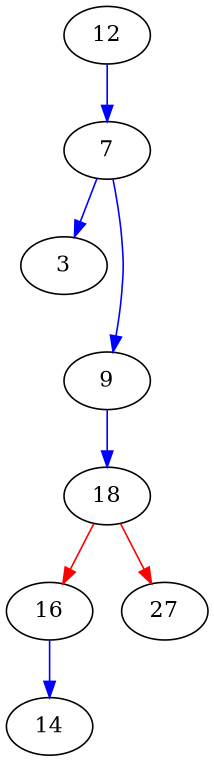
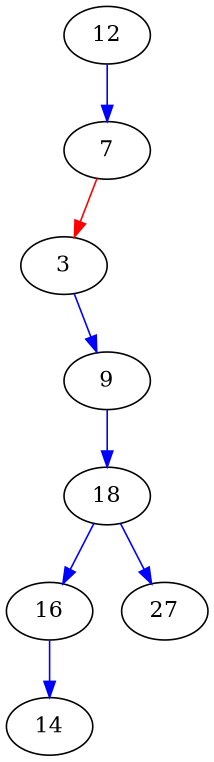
  digraph {
    edge [color=blue]
    n1 [label=3]
    n2 [label=7]
    n3 [label=9]
    n4 [label=18]
    n5 [label=12]
    n6 [label=16]
    n7 [label=27]
    n8 [label=14]
-   n2 -> n1
-   n2 -> n3
+   n2 -> n1 [color=red]
+   n1 -> n3
    n3 -> n4
-   n4 -> n6 [color=red]
-   n4 -> n7 [color=red]
+   n4 -> n6
+   n4 -> n7
    n5 -> n2
    n6 -> n8
  }
